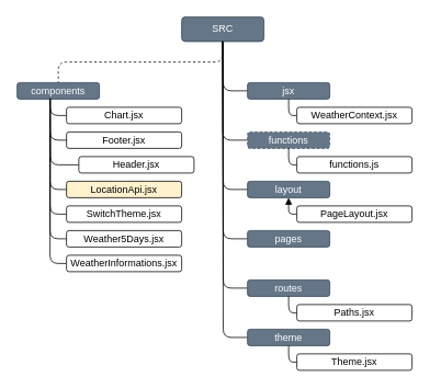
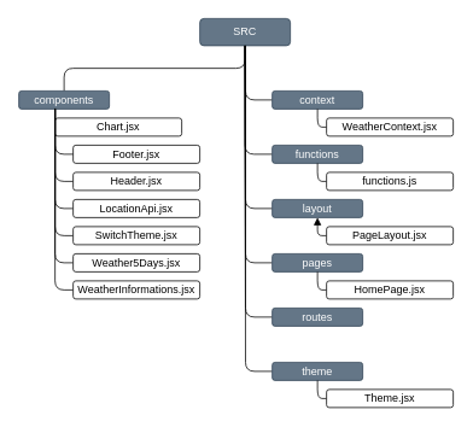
  <mxCell id="0" />
  <mxCell id="1" parent="0" />
- <mxCell id="2" style="edgeStyle=orthogonalEdgeStyle;rounded=1;orthogonalLoop=1;jettySize=auto;html=1;exitX=0.5;exitY=1;exitDx=0;exitDy=0;entryX=0.5;entryY=0;entryDx=0;entryDy=0;curved=0;endArrow=none;startFill=0;dashed=1;" edge="1" parent="1" source="3" target="4"><mxGeometry relative="1" as="geometry" /></mxCell>
+ <mxCell id="2" style="edgeStyle=orthogonalEdgeStyle;rounded=1;orthogonalLoop=1;jettySize=auto;html=1;exitX=0.5;exitY=1;exitDx=0;exitDy=0;entryX=0.5;entryY=0;entryDx=0;entryDy=0;curved=0;endArrow=none;startFill=0;" edge="1" parent="1" source="3" target="4"><mxGeometry relative="1" as="geometry" /></mxCell>
  <mxCell id="3" value="SRC" style="rounded=1;whiteSpace=wrap;html=1;fillColor=#647687;strokeColor=#314354;fontColor=#ffffff;" vertex="1" parent="1"><mxGeometry x="220" y="20" width="100" height="30" as="geometry" /></mxCell>
  <mxCell id="4" value="components" style="rounded=1;whiteSpace=wrap;html=1;fillColor=#647687;fontColor=#ffffff;strokeColor=#314354;" vertex="1" parent="1"><mxGeometry x="20" y="100" width="100" height="20" as="geometry" /></mxCell>
  <mxCell id="5" style="edgeStyle=orthogonalEdgeStyle;rounded=1;orthogonalLoop=1;jettySize=auto;html=1;exitX=0;exitY=0.5;exitDx=0;exitDy=0;curved=0;endArrow=none;startFill=0;" edge="1" parent="1" source="6"><mxGeometry relative="1" as="geometry"><mxPoint x="60" y="120" as="targetPoint" /></mxGeometry></mxCell>
- <mxCell id="6" value="Chart.jsx" style="rounded=1;whiteSpace=wrap;html=1;" vertex="1" parent="1"><mxGeometry x="80" y="130" width="140" height="20" as="geometry" /></mxCell>
+ <mxCell id="6" value="Chart.jsx" style="rounded=1;whiteSpace=wrap;html=1;" vertex="1" parent="1"><mxGeometry x="60" y="130" width="140" height="20" as="geometry" /></mxCell>
  <mxCell id="7" value="Footer.jsx" style="rounded=1;whiteSpace=wrap;html=1;" vertex="1" parent="1"><mxGeometry x="80" y="160" width="140" height="20" as="geometry" /></mxCell>
  <mxCell id="8" style="edgeStyle=orthogonalEdgeStyle;rounded=1;orthogonalLoop=1;jettySize=auto;html=1;exitX=0;exitY=0.5;exitDx=0;exitDy=0;curved=0;endArrow=none;startFill=0;" edge="1" parent="1" source="9"><mxGeometry relative="1" as="geometry"><mxPoint x="60" y="120" as="targetPoint" /></mxGeometry></mxCell>
- <mxCell id="9" value="Header.jsx" style="rounded=1;whiteSpace=wrap;html=1;" vertex="1" parent="1"><mxGeometry x="95" y="190" width="140" height="20" as="geometry" /></mxCell>
+ <mxCell id="9" value="Header.jsx" style="rounded=1;whiteSpace=wrap;html=1;" vertex="1" parent="1"><mxGeometry x="80" y="190" width="140" height="20" as="geometry" /></mxCell>
  <mxCell id="10" style="edgeStyle=orthogonalEdgeStyle;rounded=1;orthogonalLoop=1;jettySize=auto;html=1;exitX=0;exitY=0.5;exitDx=0;exitDy=0;curved=0;endArrow=none;startFill=0;" edge="1" parent="1" source="11"><mxGeometry relative="1" as="geometry"><mxPoint x="60" y="120" as="targetPoint" /></mxGeometry></mxCell>
- <mxCell id="11" value="LocationApi.jsx" style="rounded=1;whiteSpace=wrap;html=1;fillColor=#fff2cc;" vertex="1" parent="1"><mxGeometry x="80" y="220" width="140" height="20" as="geometry" /></mxCell>
+ <mxCell id="11" value="LocationApi.jsx" style="rounded=1;whiteSpace=wrap;html=1;" vertex="1" parent="1"><mxGeometry x="80" y="220" width="140" height="20" as="geometry" /></mxCell>
  <mxCell id="12" style="edgeStyle=orthogonalEdgeStyle;rounded=1;orthogonalLoop=1;jettySize=auto;html=1;exitX=0;exitY=0.5;exitDx=0;exitDy=0;curved=0;endArrow=none;startFill=0;" edge="1" parent="1" source="13"><mxGeometry relative="1" as="geometry"><mxPoint x="60" y="120" as="targetPoint" /></mxGeometry></mxCell>
  <mxCell id="13" value="SwitchTheme.jsx" style="rounded=1;whiteSpace=wrap;html=1;" vertex="1" parent="1"><mxGeometry x="80" y="250" width="140" height="20" as="geometry" /></mxCell>
  <mxCell id="14" style="edgeStyle=orthogonalEdgeStyle;rounded=1;orthogonalLoop=1;jettySize=auto;html=1;exitX=0;exitY=0.5;exitDx=0;exitDy=0;curved=0;endArrow=none;startFill=0;" edge="1" parent="1" source="15"><mxGeometry relative="1" as="geometry"><mxPoint x="60" y="120" as="targetPoint" /></mxGeometry></mxCell>
  <mxCell id="15" value="Weather5Days.jsx" style="rounded=1;whiteSpace=wrap;html=1;" vertex="1" parent="1"><mxGeometry x="80" y="280" width="140" height="20" as="geometry" /></mxCell>
  <mxCell id="16" style="edgeStyle=orthogonalEdgeStyle;rounded=1;orthogonalLoop=1;jettySize=auto;html=1;exitX=0;exitY=0.5;exitDx=0;exitDy=0;curved=0;endArrow=none;startFill=0;" edge="1" parent="1" source="17"><mxGeometry relative="1" as="geometry"><mxPoint x="60" y="120" as="targetPoint" /></mxGeometry></mxCell>
  <mxCell id="17" value="WeatherInformations.jsx" style="rounded=1;whiteSpace=wrap;html=1;" vertex="1" parent="1"><mxGeometry x="80" y="310" width="140" height="20" as="geometry" /></mxCell>
  <mxCell id="18" style="edgeStyle=orthogonalEdgeStyle;rounded=1;orthogonalLoop=1;jettySize=auto;html=1;exitX=0;exitY=0.5;exitDx=0;exitDy=0;entryX=0.4;entryY=0.967;entryDx=0;entryDy=0;entryPerimeter=0;endArrow=none;startFill=0;curved=0;" edge="1" parent="1" source="7" target="4"><mxGeometry relative="1" as="geometry" /></mxCell>
  <mxCell id="19" style="edgeStyle=orthogonalEdgeStyle;rounded=1;orthogonalLoop=1;jettySize=auto;html=1;exitX=0;exitY=0.5;exitDx=0;exitDy=0;curved=0;endArrow=none;startFill=0;" edge="1" parent="1" source="20"><mxGeometry relative="1" as="geometry"><mxPoint x="270" y="50" as="targetPoint" /></mxGeometry></mxCell>
- <mxCell id="20" value="jsx" style="rounded=1;whiteSpace=wrap;html=1;fillColor=#647687;fontColor=#ffffff;strokeColor=#314354;" vertex="1" parent="1"><mxGeometry x="300" y="100" width="100" height="20" as="geometry" /></mxCell>
+ <mxCell id="20" value="context" style="rounded=1;whiteSpace=wrap;html=1;fillColor=#647687;fontColor=#ffffff;strokeColor=#314354;" vertex="1" parent="1"><mxGeometry x="300" y="100" width="100" height="20" as="geometry" /></mxCell>
  <mxCell id="21" style="edgeStyle=orthogonalEdgeStyle;rounded=1;orthogonalLoop=1;jettySize=auto;html=1;exitX=0;exitY=0.5;exitDx=0;exitDy=0;entryX=0.5;entryY=1;entryDx=0;entryDy=0;curved=0;endArrow=none;startFill=0;" edge="1" parent="1" source="22" target="3"><mxGeometry relative="1" as="geometry" /></mxCell>
- <mxCell id="22" value="functions" style="rounded=1;whiteSpace=wrap;html=1;fillColor=#647687;fontColor=#ffffff;strokeColor=#314354;dashed=1;" vertex="1" parent="1"><mxGeometry x="300" y="160" width="100" height="20" as="geometry" /></mxCell>
+ <mxCell id="22" value="functions" style="rounded=1;whiteSpace=wrap;html=1;fillColor=#647687;fontColor=#ffffff;strokeColor=#314354;" vertex="1" parent="1"><mxGeometry x="300" y="160" width="100" height="20" as="geometry" /></mxCell>
  <mxCell id="23" style="edgeStyle=orthogonalEdgeStyle;rounded=1;orthogonalLoop=1;jettySize=auto;html=1;exitX=0;exitY=0.5;exitDx=0;exitDy=0;curved=0;endArrow=none;startFill=0;" edge="1" parent="1" source="24"><mxGeometry relative="1" as="geometry"><mxPoint x="270" y="50" as="targetPoint" /></mxGeometry></mxCell>
  <mxCell id="24" value="layout" style="rounded=1;whiteSpace=wrap;html=1;fillColor=#647687;fontColor=#ffffff;strokeColor=#314354;" vertex="1" parent="1"><mxGeometry x="300" y="220" width="100" height="20" as="geometry" /></mxCell>
  <mxCell id="25" style="edgeStyle=orthogonalEdgeStyle;rounded=1;orthogonalLoop=1;jettySize=auto;html=1;exitX=0;exitY=0.5;exitDx=0;exitDy=0;endArrow=none;startFill=0;curved=0;" edge="1" parent="1" source="26"><mxGeometry relative="1" as="geometry"><mxPoint x="270" y="50" as="targetPoint" /></mxGeometry></mxCell>
  <mxCell id="26" value="pages" style="rounded=1;whiteSpace=wrap;html=1;fillColor=#647687;fontColor=#ffffff;strokeColor=#314354;" vertex="1" parent="1"><mxGeometry x="300" y="280" width="100" height="20" as="geometry" /></mxCell>
  <mxCell id="27" style="edgeStyle=orthogonalEdgeStyle;rounded=1;orthogonalLoop=1;jettySize=auto;html=1;exitX=0;exitY=0.5;exitDx=0;exitDy=0;curved=0;endArrow=none;startFill=0;" edge="1" parent="1" source="28"><mxGeometry relative="1" as="geometry"><mxPoint x="270" y="50" as="targetPoint" /></mxGeometry></mxCell>
  <mxCell id="28" value="routes" style="rounded=1;whiteSpace=wrap;html=1;fillColor=#647687;fontColor=#ffffff;strokeColor=#314354;" vertex="1" parent="1"><mxGeometry x="300" y="340" width="100" height="20" as="geometry" /></mxCell>
  <mxCell id="29" style="edgeStyle=orthogonalEdgeStyle;rounded=1;orthogonalLoop=1;jettySize=auto;html=1;exitX=0;exitY=0.5;exitDx=0;exitDy=0;curved=0;endArrow=none;startFill=0;" edge="1" parent="1" source="30"><mxGeometry relative="1" as="geometry"><mxPoint x="270" y="50" as="targetPoint" /></mxGeometry></mxCell>
  <mxCell id="30" value="theme" style="rounded=1;whiteSpace=wrap;html=1;fillColor=#647687;fontColor=#ffffff;strokeColor=#314354;" vertex="1" parent="1"><mxGeometry x="300" y="400" width="100" height="20" as="geometry" /></mxCell>
  <mxCell id="31" style="edgeStyle=orthogonalEdgeStyle;rounded=1;orthogonalLoop=1;jettySize=auto;html=1;exitX=0;exitY=0.5;exitDx=0;exitDy=0;entryX=0.5;entryY=1;entryDx=0;entryDy=0;curved=0;endArrow=none;startFill=0;" edge="1" parent="1" source="32" target="20"><mxGeometry relative="1" as="geometry" /></mxCell>
  <mxCell id="32" value="WeatherContext.jsx" style="rounded=1;whiteSpace=wrap;html=1;" vertex="1" parent="1"><mxGeometry x="360" y="130" width="140" height="20" as="geometry" /></mxCell>
  <mxCell id="33" style="edgeStyle=orthogonalEdgeStyle;rounded=1;orthogonalLoop=1;jettySize=auto;html=1;exitX=0;exitY=0.5;exitDx=0;exitDy=0;entryX=0.5;entryY=1;entryDx=0;entryDy=0;curved=0;endArrow=none;startFill=0;" edge="1" parent="1" source="34" target="22"><mxGeometry relative="1" as="geometry" /></mxCell>
  <mxCell id="34" value="functions.js" style="rounded=1;whiteSpace=wrap;html=1;" vertex="1" parent="1"><mxGeometry x="360" y="190" width="140" height="20" as="geometry" /></mxCell>
  <mxCell id="35" style="edgeStyle=orthogonalEdgeStyle;rounded=1;orthogonalLoop=1;jettySize=auto;html=1;exitX=0;exitY=0.5;exitDx=0;exitDy=0;entryX=0.5;entryY=1;entryDx=0;entryDy=0;curved=0;endArrow=block;startFill=0;" edge="1" parent="1" source="36" target="24"><mxGeometry relative="1" as="geometry" /></mxCell>
  <mxCell id="36" value="PageLayout.jsx" style="rounded=1;whiteSpace=wrap;html=1;" vertex="1" parent="1"><mxGeometry x="360" y="250" width="140" height="20" as="geometry" /></mxCell>
- <mxCell id="39" style="edgeStyle=orthogonalEdgeStyle;rounded=1;orthogonalLoop=1;jettySize=auto;html=1;exitX=0;exitY=0.5;exitDx=0;exitDy=0;entryX=0.5;entryY=1;entryDx=0;entryDy=0;curved=0;endArrow=none;startFill=0;" edge="1" parent="1" source="40" target="28"><mxGeometry relative="1" as="geometry" /></mxCell>
- <mxCell id="40" value="Paths.jsx" style="rounded=1;whiteSpace=wrap;html=1;" vertex="1" parent="1"><mxGeometry x="360" y="370" width="140" height="20" as="geometry" /></mxCell>
+ <mxCell id="37" style="edgeStyle=orthogonalEdgeStyle;rounded=1;orthogonalLoop=1;jettySize=auto;html=1;exitX=0;exitY=0.5;exitDx=0;exitDy=0;entryX=0.5;entryY=1;entryDx=0;entryDy=0;curved=0;endArrow=none;startFill=0;" edge="1" parent="1" source="38" target="26"><mxGeometry relative="1" as="geometry" /></mxCell>
+ <mxCell id="38" value="HomePage.jsx" style="rounded=1;whiteSpace=wrap;html=1;" vertex="1" parent="1"><mxGeometry x="360" y="310" width="140" height="20" as="geometry" /></mxCell>
  <mxCell id="41" style="edgeStyle=orthogonalEdgeStyle;rounded=1;orthogonalLoop=1;jettySize=auto;html=1;exitX=0;exitY=0.5;exitDx=0;exitDy=0;entryX=0.5;entryY=1;entryDx=0;entryDy=0;curved=0;endArrow=none;startFill=0;" edge="1" parent="1" source="42" target="30"><mxGeometry relative="1" as="geometry" /></mxCell>
  <mxCell id="42" value="Theme.jsx" style="rounded=1;whiteSpace=wrap;html=1;" vertex="1" parent="1"><mxGeometry x="360" y="430" width="140" height="20" as="geometry" /></mxCell>
